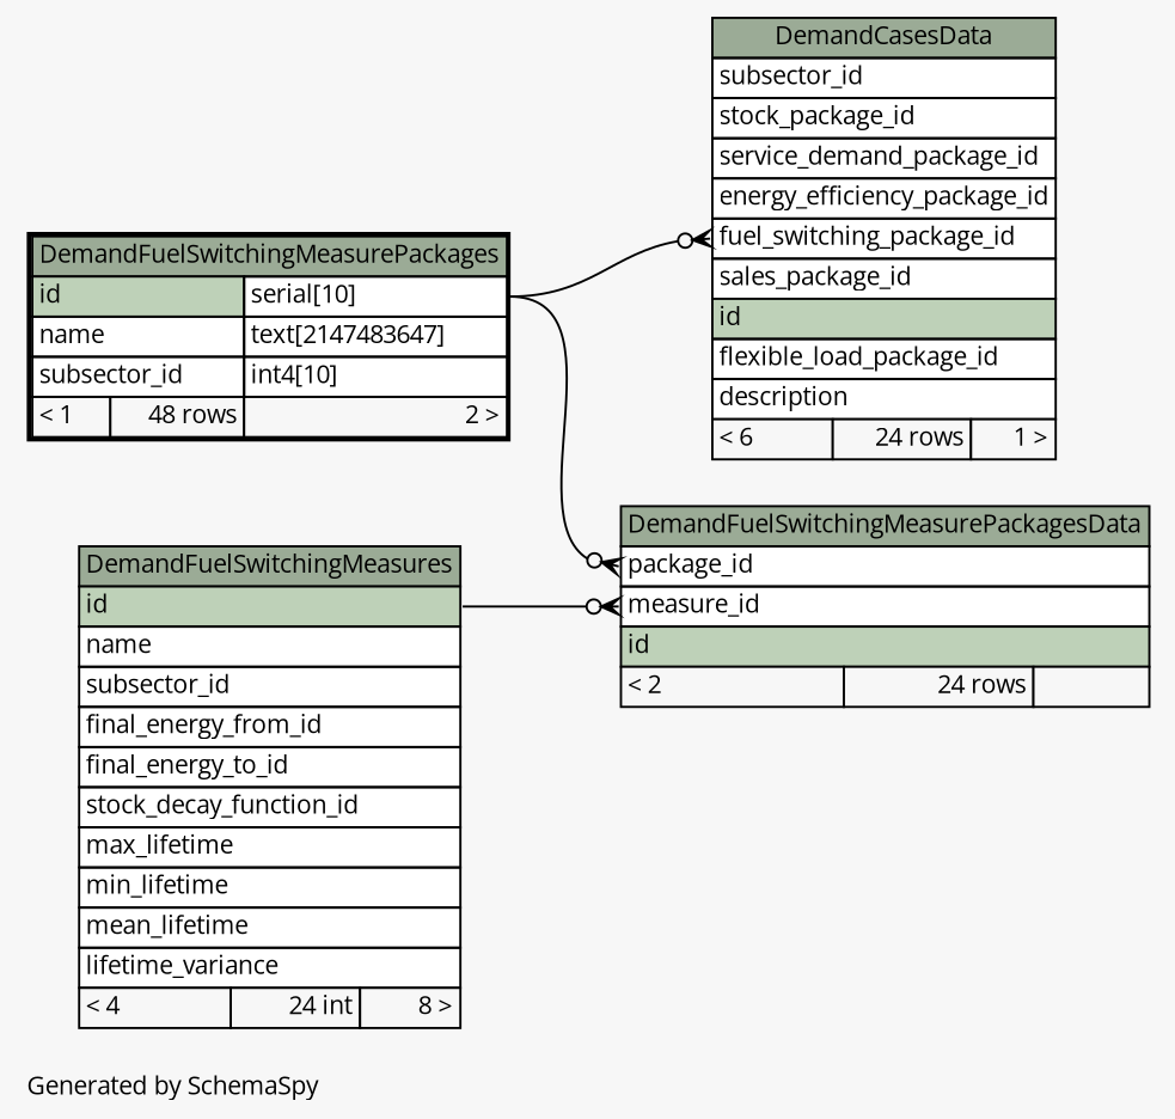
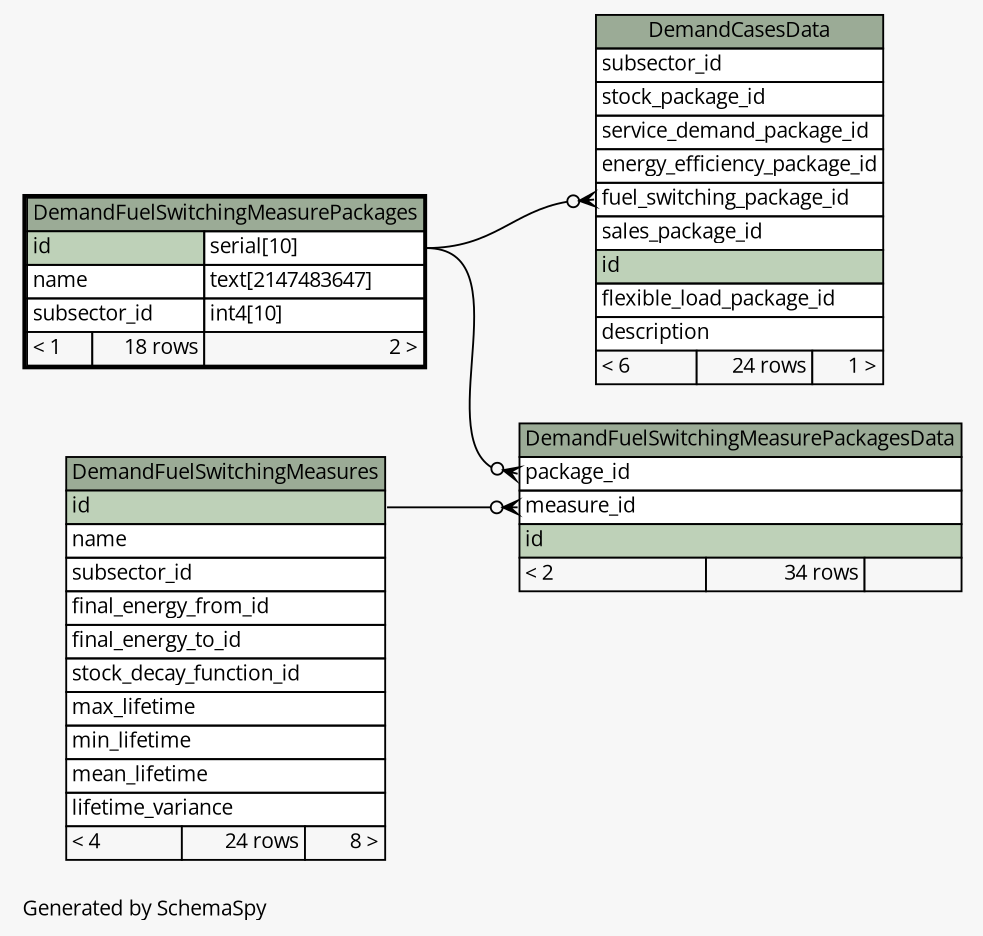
  digraph {
    bgcolor="#f7f7f7"
    fontname="Open Sans"
    fontsize=11
    label="\nGenerated by SchemaSpy"
    labeljust=l
    nodesep=0.18
    rankdir=RL
    ranksep=0.46
    node [fontname="Open Sans" fontsize=11 shape=plaintext]
    edge [arrowhead=none arrowsize=0.8 arrowtail=crowodot dir=back fontname="Open Sans" headport="id.type:e"]
    n1 [label=<     <TABLE BORDER="0" CELLBORDER="1" CELLSPACING="0" BGCOLOR="#ffffff">       <TR><TD COLSPAN="3" BGCOLOR="#9bab96" ALIGN="CENTER">DemandCasesData</TD></TR>       <TR><TD PORT="subsector_id" COLSPAN="3" ALIGN="LEFT">subsector_id</TD></TR>       <TR><TD PORT="stock_package_id" COLSPAN="3" ALIGN="LEFT">stock_package_id</TD></TR>       <TR><TD PORT="service_demand_package_id" COLSPAN="3" ALIGN="LEFT">service_demand_package_id</TD></TR>       <TR><TD PORT="energy_efficiency_package_id" COLSPAN="3" ALIGN="LEFT">energy_efficiency_package_id</TD></TR>       <TR><TD PORT="fuel_switching_package_id" COLSPAN="3" ALIGN="LEFT">fuel_switching_package_id</TD></TR>       <TR><TD PORT="sales_package_id" COLSPAN="3" ALIGN="LEFT">sales_package_id</TD></TR>       <TR><TD PORT="id" COLSPAN="3" BGCOLOR="#bed1b8" ALIGN="LEFT">id</TD></TR>       <TR><TD PORT="flexible_load_package_id" COLSPAN="3" ALIGN="LEFT">flexible_load_package_id</TD></TR>       <TR><TD PORT="description" COLSPAN="3" ALIGN="LEFT">description</TD></TR>       <TR><TD ALIGN="LEFT" BGCOLOR="#f7f7f7">&lt; 6</TD><TD ALIGN="RIGHT" BGCOLOR="#f7f7f7">24 rows</TD><TD ALIGN="RIGHT" BGCOLOR="#f7f7f7">1 &gt;</TD></TR>     </TABLE>>]
-   n2 [label=<     <TABLE BORDER="2" CELLBORDER="1" CELLSPACING="0" BGCOLOR="#ffffff">       <TR><TD COLSPAN="3" BGCOLOR="#9bab96" ALIGN="CENTER">DemandFuelSwitchingMeasurePackages</TD></TR>       <TR><TD PORT="id" COLSPAN="2" BGCOLOR="#bed1b8" ALIGN="LEFT">id</TD><TD PORT="id.type" ALIGN="LEFT">serial[10]</TD></TR>       <TR><TD PORT="name" COLSPAN="2" ALIGN="LEFT">name</TD><TD PORT="name.type" ALIGN="LEFT">text[2147483647]</TD></TR>       <TR><TD PORT="subsector_id" COLSPAN="2" ALIGN="LEFT">subsector_id</TD><TD PORT="subsector_id.type" ALIGN="LEFT">int4[10]</TD></TR>       <TR><TD ALIGN="LEFT" BGCOLOR="#f7f7f7">&lt; 1</TD><TD ALIGN="RIGHT" BGCOLOR="#f7f7f7">48 rows</TD><TD ALIGN="RIGHT" BGCOLOR="#f7f7f7">2 &gt;</TD></TR>     </TABLE>>]
-   n3 [label=<     <TABLE BORDER="0" CELLBORDER="1" CELLSPACING="0" BGCOLOR="#ffffff">       <TR><TD COLSPAN="3" BGCOLOR="#9bab96" ALIGN="CENTER">DemandFuelSwitchingMeasures</TD></TR>       <TR><TD PORT="id" COLSPAN="3" BGCOLOR="#bed1b8" ALIGN="LEFT">id</TD></TR>       <TR><TD PORT="name" COLSPAN="3" ALIGN="LEFT">name</TD></TR>       <TR><TD PORT="subsector_id" COLSPAN="3" ALIGN="LEFT">subsector_id</TD></TR>       <TR><TD PORT="final_energy_from_id" COLSPAN="3" ALIGN="LEFT">final_energy_from_id</TD></TR>       <TR><TD PORT="final_energy_to_id" COLSPAN="3" ALIGN="LEFT">final_energy_to_id</TD></TR>       <TR><TD PORT="stock_decay_function_id" COLSPAN="3" ALIGN="LEFT">stock_decay_function_id</TD></TR>       <TR><TD PORT="max_lifetime" COLSPAN="3" ALIGN="LEFT">max_lifetime</TD></TR>       <TR><TD PORT="min_lifetime" COLSPAN="3" ALIGN="LEFT">min_lifetime</TD></TR>       <TR><TD PORT="mean_lifetime" COLSPAN="3" ALIGN="LEFT">mean_lifetime</TD></TR>       <TR><TD PORT="lifetime_variance" COLSPAN="3" ALIGN="LEFT">lifetime_variance</TD></TR>       <TR><TD ALIGN="LEFT" BGCOLOR="#f7f7f7">&lt; 4</TD><TD ALIGN="RIGHT" BGCOLOR="#f7f7f7">24 int</TD><TD ALIGN="RIGHT" BGCOLOR="#f7f7f7">8 &gt;</TD></TR>     </TABLE>>]
-   n4 [label=<     <TABLE BORDER="0" CELLBORDER="1" CELLSPACING="0" BGCOLOR="#ffffff">       <TR><TD COLSPAN="3" BGCOLOR="#9bab96" ALIGN="CENTER">DemandFuelSwitchingMeasurePackagesData</TD></TR>       <TR><TD PORT="package_id" COLSPAN="3" ALIGN="LEFT">package_id</TD></TR>       <TR><TD PORT="measure_id" COLSPAN="3" ALIGN="LEFT">measure_id</TD></TR>       <TR><TD PORT="id" COLSPAN="3" BGCOLOR="#bed1b8" ALIGN="LEFT">id</TD></TR>       <TR><TD ALIGN="LEFT" BGCOLOR="#f7f7f7">&lt; 2</TD><TD ALIGN="RIGHT" BGCOLOR="#f7f7f7">24 rows</TD><TD ALIGN="RIGHT" BGCOLOR="#f7f7f7">  </TD></TR>     </TABLE>>]
+   n2 [label=<     <TABLE BORDER="2" CELLBORDER="1" CELLSPACING="0" BGCOLOR="#ffffff">       <TR><TD COLSPAN="3" BGCOLOR="#9bab96" ALIGN="CENTER">DemandFuelSwitchingMeasurePackages</TD></TR>       <TR><TD PORT="id" COLSPAN="2" BGCOLOR="#bed1b8" ALIGN="LEFT">id</TD><TD PORT="id.type" ALIGN="LEFT">serial[10]</TD></TR>       <TR><TD PORT="name" COLSPAN="2" ALIGN="LEFT">name</TD><TD PORT="name.type" ALIGN="LEFT">text[2147483647]</TD></TR>       <TR><TD PORT="subsector_id" COLSPAN="2" ALIGN="LEFT">subsector_id</TD><TD PORT="subsector_id.type" ALIGN="LEFT">int4[10]</TD></TR>       <TR><TD ALIGN="LEFT" BGCOLOR="#f7f7f7">&lt; 1</TD><TD ALIGN="RIGHT" BGCOLOR="#f7f7f7">18 rows</TD><TD ALIGN="RIGHT" BGCOLOR="#f7f7f7">2 &gt;</TD></TR>     </TABLE>>]
+   n3 [label=<     <TABLE BORDER="0" CELLBORDER="1" CELLSPACING="0" BGCOLOR="#ffffff">       <TR><TD COLSPAN="3" BGCOLOR="#9bab96" ALIGN="CENTER">DemandFuelSwitchingMeasures</TD></TR>       <TR><TD PORT="id" COLSPAN="3" BGCOLOR="#bed1b8" ALIGN="LEFT">id</TD></TR>       <TR><TD PORT="name" COLSPAN="3" ALIGN="LEFT">name</TD></TR>       <TR><TD PORT="subsector_id" COLSPAN="3" ALIGN="LEFT">subsector_id</TD></TR>       <TR><TD PORT="final_energy_from_id" COLSPAN="3" ALIGN="LEFT">final_energy_from_id</TD></TR>       <TR><TD PORT="final_energy_to_id" COLSPAN="3" ALIGN="LEFT">final_energy_to_id</TD></TR>       <TR><TD PORT="stock_decay_function_id" COLSPAN="3" ALIGN="LEFT">stock_decay_function_id</TD></TR>       <TR><TD PORT="max_lifetime" COLSPAN="3" ALIGN="LEFT">max_lifetime</TD></TR>       <TR><TD PORT="min_lifetime" COLSPAN="3" ALIGN="LEFT">min_lifetime</TD></TR>       <TR><TD PORT="mean_lifetime" COLSPAN="3" ALIGN="LEFT">mean_lifetime</TD></TR>       <TR><TD PORT="lifetime_variance" COLSPAN="3" ALIGN="LEFT">lifetime_variance</TD></TR>       <TR><TD ALIGN="LEFT" BGCOLOR="#f7f7f7">&lt; 4</TD><TD ALIGN="RIGHT" BGCOLOR="#f7f7f7">24 rows</TD><TD ALIGN="RIGHT" BGCOLOR="#f7f7f7">8 &gt;</TD></TR>     </TABLE>>]
+   n4 [label=<     <TABLE BORDER="0" CELLBORDER="1" CELLSPACING="0" BGCOLOR="#ffffff">       <TR><TD COLSPAN="3" BGCOLOR="#9bab96" ALIGN="CENTER">DemandFuelSwitchingMeasurePackagesData</TD></TR>       <TR><TD PORT="package_id" COLSPAN="3" ALIGN="LEFT">package_id</TD></TR>       <TR><TD PORT="measure_id" COLSPAN="3" ALIGN="LEFT">measure_id</TD></TR>       <TR><TD PORT="id" COLSPAN="3" BGCOLOR="#bed1b8" ALIGN="LEFT">id</TD></TR>       <TR><TD ALIGN="LEFT" BGCOLOR="#f7f7f7">&lt; 2</TD><TD ALIGN="RIGHT" BGCOLOR="#f7f7f7">34 rows</TD><TD ALIGN="RIGHT" BGCOLOR="#f7f7f7">  </TD></TR>     </TABLE>>]
    n1 -> n2 [tailport="fuel_switching_package_id:w"]
    n4 -> n2 [tailport="package_id:w"]
    n4 -> n3 [headport="id:e" tailport="measure_id:w"]
  }
